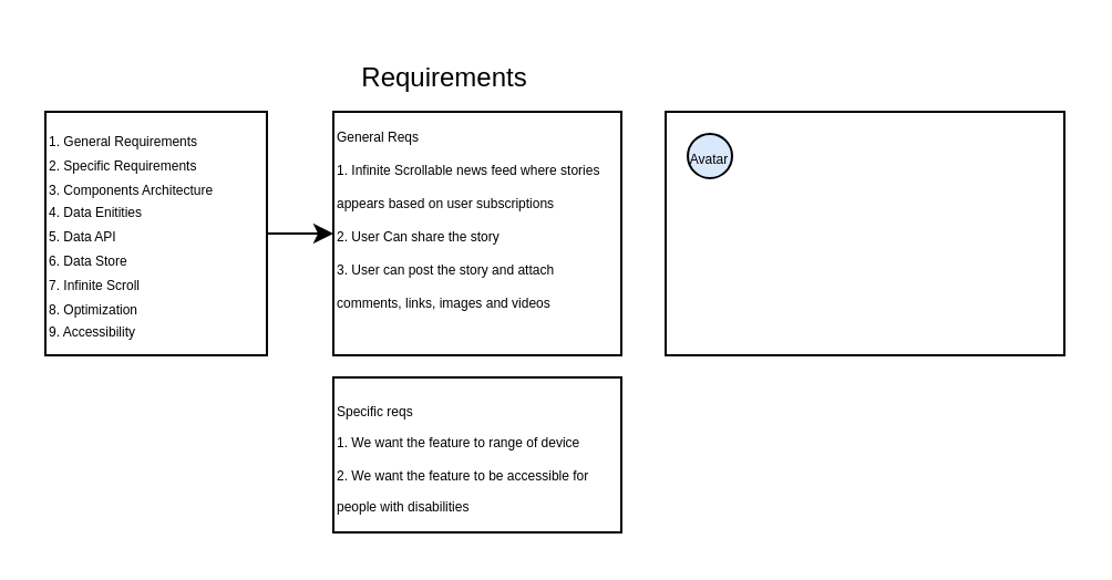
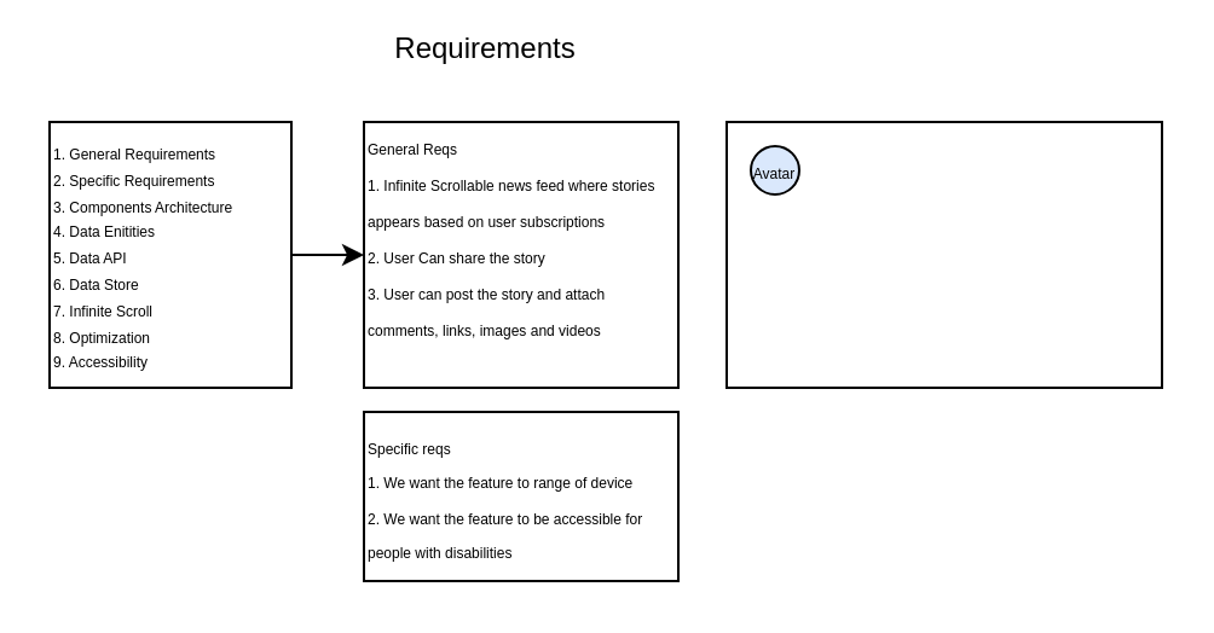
  <mxCell id="0" />
  <mxCell id="1" parent="0" />
  <mxCell id="2" value="" style="edgeStyle=orthogonalEdgeStyle;rounded=0;orthogonalLoop=1;jettySize=auto;html=1;" edge="1" parent="1" source="3" target="4"><mxGeometry relative="1" as="geometry" /></mxCell>
  <mxCell id="3" value="&lt;div style=&quot;line-height: 90%;&quot;&gt;&lt;font style=&quot;font-size: 6px; line-height: 90%;&quot;&gt;1. General Requirements&lt;/font&gt;&lt;div&gt;&lt;font style=&quot;font-size: 6px; line-height: 90%;&quot;&gt;&lt;font&gt;2. Specific Requirements&lt;br&gt;3. Components Architecture&lt;br&gt;4. Data Enitities&lt;br&gt;5. Data API&lt;br&gt;6. Data Store&lt;br&gt;7. Infinite Scroll&lt;br&gt;8. Optimization&lt;br&gt;9. &lt;/font&gt;Accessibility&lt;/font&gt;&lt;/div&gt;&lt;/div&gt;" style="rounded=0;whiteSpace=wrap;html=1;align=left;shadow=0;" vertex="1" parent="1"><mxGeometry x="20" y="50" width="100" height="110" as="geometry" /></mxCell>
  <mxCell id="4" value="&lt;font style=&quot;line-height: 100%;&quot;&gt;&lt;font style=&quot;font-size: 6px;&quot;&gt;General Reqs&lt;br&gt;1. Infinite Scrollable news feed where stories appears based on user subscriptions&lt;br&gt;2. User Can share the story&lt;br&gt;3. User can post the story and attach comments, links, images and videos&lt;br&gt;&lt;/font&gt;&lt;br&gt;&lt;/font&gt;" style="whiteSpace=wrap;html=1;align=left;rounded=0;shadow=0;" vertex="1" parent="1"><mxGeometry x="150" y="50" width="130" height="110" as="geometry" /></mxCell>
  <mxCell id="5" value="&lt;font style=&quot;font-size: 6px; line-height: 70%;&quot;&gt;Specific reqs&lt;br&gt;1. We want the feature to range of device&lt;br&gt;2. We want the feature to be accessible for people with disabilities&lt;/font&gt;" style="rounded=0;whiteSpace=wrap;html=1;align=left;" vertex="1" parent="1"><mxGeometry x="150" y="170" width="130" height="70" as="geometry" /></mxCell>
- <mxCell id="6" value="Requirements" style="text;html=1;align=center;verticalAlign=middle;resizable=0;points=[];autosize=1;strokeColor=none;fillColor=none;" vertex="1" parent="1"><mxGeometry x="150" y="20" width="100" height="30" as="geometry" /></mxCell>
+ <mxCell id="6" value="Requirements" style="text;html=1;align=center;verticalAlign=middle;resizable=0;points=[];autosize=1;strokeColor=none;fillColor=none;" vertex="1" parent="1"><mxGeometry x="150" y="5" width="100" height="30" as="geometry" /></mxCell>
  <mxCell id="7" value="" style="rounded=0;whiteSpace=wrap;html=1;" vertex="1" parent="1"><mxGeometry x="300" y="50" width="180" height="110" as="geometry" /></mxCell>
  <mxCell id="8" value="&lt;span style=&quot;line-height: 90%;&quot;&gt;&lt;font style=&quot;font-size: 6px;&quot;&gt;Avatar&lt;/font&gt;&lt;/span&gt;" style="ellipse;whiteSpace=wrap;html=1;aspect=fixed;align=center;verticalAlign=middle;fillColor=#dae8fc;" vertex="1" parent="1"><mxGeometry x="310" y="60" width="20" height="20" as="geometry" /></mxCell>
